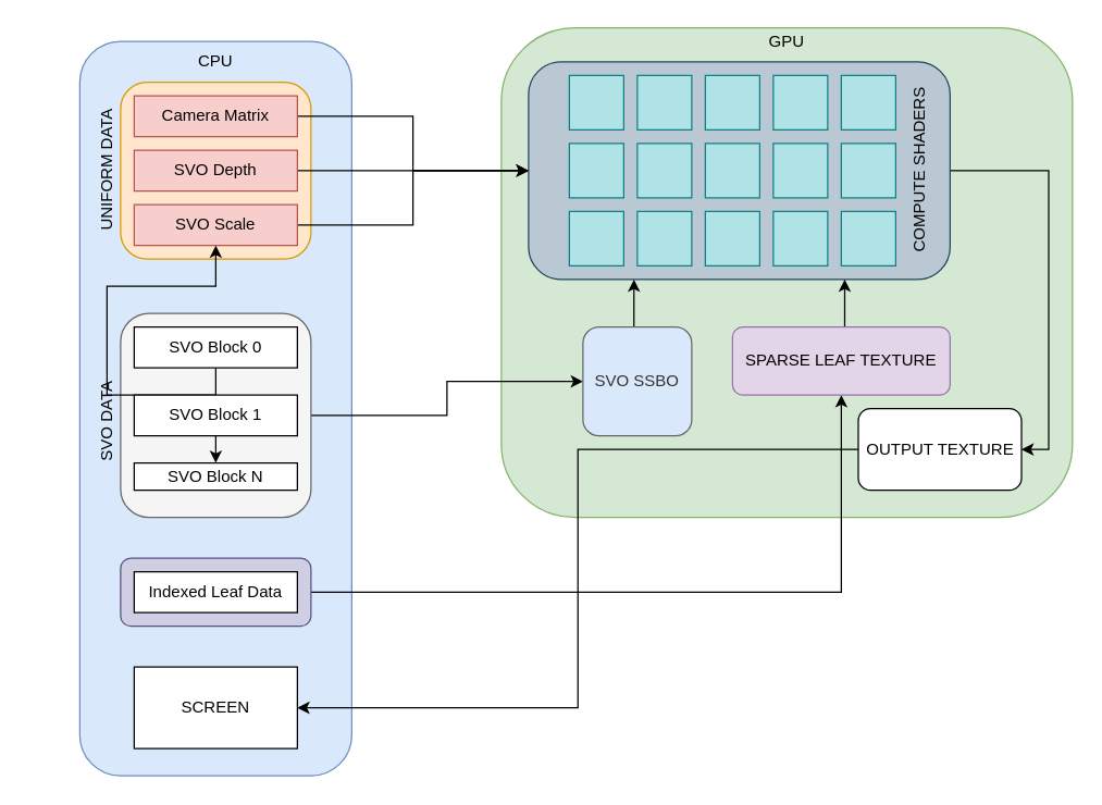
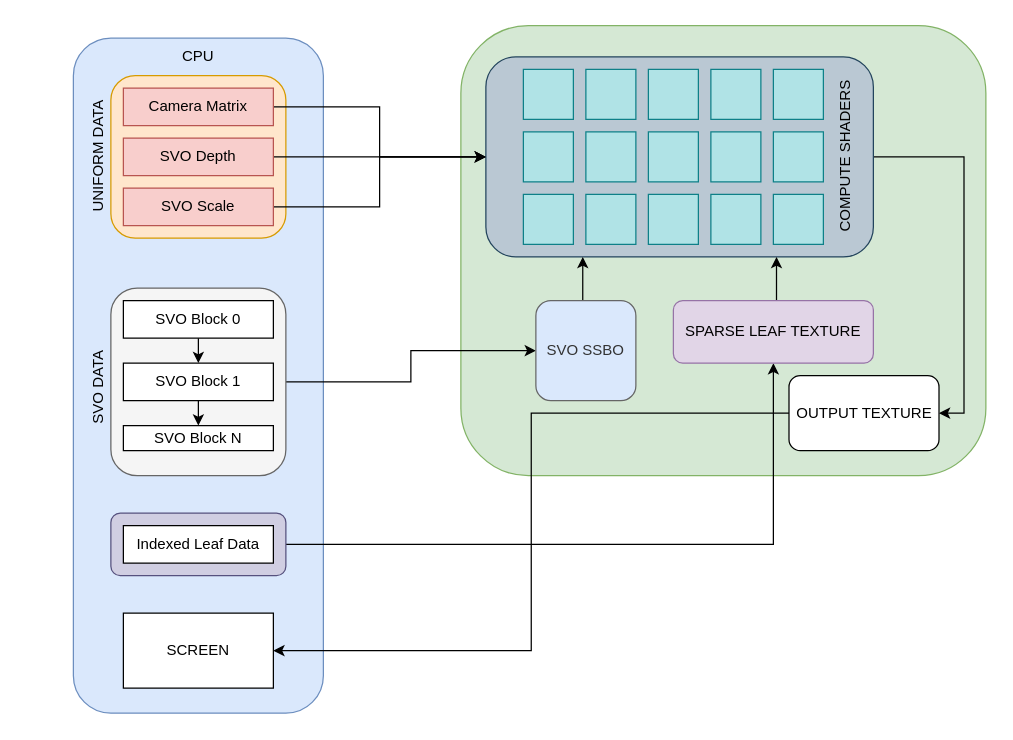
  <mxCell id="0" />
  <mxCell id="1" parent="0" />
  <mxCell id="2" value="" style="rounded=1;whiteSpace=wrap;html=1;fillColor=#d5e8d4;strokeColor=#82b366;" vertex="1" parent="1"><mxGeometry x="368" y="20" width="420" height="360" as="geometry" /></mxCell>
  <mxCell id="3" style="edgeStyle=orthogonalEdgeStyle;rounded=0;orthogonalLoop=1;jettySize=auto;html=1;exitX=1;exitY=0.5;exitDx=0;exitDy=0;entryX=1;entryY=0.5;entryDx=0;entryDy=0;" edge="1" parent="1" source="4" target="47"><mxGeometry relative="1" as="geometry" /></mxCell>
  <mxCell id="4" value="" style="rounded=1;whiteSpace=wrap;html=1;fillColor=#bac8d3;strokeColor=#23445d;" vertex="1" parent="1"><mxGeometry x="388" y="45" width="310" height="160" as="geometry" /></mxCell>
  <mxCell id="5" value="" style="rounded=1;whiteSpace=wrap;html=1;fillColor=#dae8fc;strokeColor=#6c8ebf;" vertex="1" parent="1"><mxGeometry x="58" y="30" width="200" height="540" as="geometry" /></mxCell>
  <mxCell id="6" value="" style="rounded=1;whiteSpace=wrap;html=1;fillColor=#ffe6cc;strokeColor=#d79b00;" vertex="1" parent="1"><mxGeometry x="88" y="60" width="140" height="130" as="geometry" /></mxCell>
  <mxCell id="7" style="edgeStyle=orthogonalEdgeStyle;rounded=0;orthogonalLoop=1;jettySize=auto;html=1;exitX=1;exitY=0.5;exitDx=0;exitDy=0;entryX=0;entryY=0.5;entryDx=0;entryDy=0;" edge="1" parent="1" source="8" target="4"><mxGeometry relative="1" as="geometry" /></mxCell>
  <mxCell id="8" value="Camera Matrix" style="rounded=0;whiteSpace=wrap;html=1;fillColor=#f8cecc;strokeColor=#b85450;" vertex="1" parent="1"><mxGeometry x="98" y="70" width="120" height="30" as="geometry" /></mxCell>
  <mxCell id="9" style="edgeStyle=orthogonalEdgeStyle;rounded=0;orthogonalLoop=1;jettySize=auto;html=1;exitX=1;exitY=0.5;exitDx=0;exitDy=0;entryX=0;entryY=0.5;entryDx=0;entryDy=0;" edge="1" parent="1" source="10" target="4"><mxGeometry relative="1" as="geometry" /></mxCell>
  <mxCell id="10" value="SVO Depth" style="rounded=0;whiteSpace=wrap;html=1;fillColor=#f8cecc;strokeColor=#b85450;" vertex="1" parent="1"><mxGeometry x="98" y="110" width="120" height="30" as="geometry" /></mxCell>
  <mxCell id="11" style="edgeStyle=orthogonalEdgeStyle;rounded=0;orthogonalLoop=1;jettySize=auto;html=1;exitX=1;exitY=0.5;exitDx=0;exitDy=0;entryX=0;entryY=0.5;entryDx=0;entryDy=0;" edge="1" parent="1" source="12" target="4"><mxGeometry relative="1" as="geometry" /></mxCell>
  <mxCell id="12" value="SVO Scale" style="rounded=0;whiteSpace=wrap;html=1;fillColor=#f8cecc;strokeColor=#b85450;" vertex="1" parent="1"><mxGeometry x="98" y="150" width="120" height="30" as="geometry" /></mxCell>
  <mxCell id="13" value="UNIFORM DATA" style="text;html=1;strokeColor=none;fillColor=none;align=center;verticalAlign=middle;whiteSpace=wrap;rounded=0;rotation=270;" vertex="1" parent="1"><mxGeometry x="20.5" y="115" width="115" height="20" as="geometry" /></mxCell>
  <mxCell id="14" style="edgeStyle=orthogonalEdgeStyle;rounded=0;orthogonalLoop=1;jettySize=auto;html=1;exitX=1;exitY=0.5;exitDx=0;exitDy=0;entryX=0;entryY=0.5;entryDx=0;entryDy=0;" edge="1" parent="1" source="15" target="27"><mxGeometry relative="1" as="geometry" /></mxCell>
  <mxCell id="15" value="" style="rounded=1;whiteSpace=wrap;html=1;fillColor=#f5f5f5;strokeColor=#666666;fontColor=#333333;" vertex="1" parent="1"><mxGeometry x="88" y="230" width="140" height="150" as="geometry" /></mxCell>
- <mxCell id="16" style="edgeStyle=orthogonalEdgeStyle;rounded=0;orthogonalLoop=1;jettySize=auto;html=1;exitX=0.5;exitY=1;exitDx=0;exitDy=0;" edge="1" parent="1" source="17" target="12"><mxGeometry relative="1" as="geometry" /></mxCell>
+ <mxCell id="16" style="edgeStyle=orthogonalEdgeStyle;rounded=0;orthogonalLoop=1;jettySize=auto;html=1;exitX=0.5;exitY=1;exitDx=0;exitDy=0;entryX=0.5;entryY=0;entryDx=0;entryDy=0;" edge="1" parent="1" source="17" target="19"><mxGeometry relative="1" as="geometry" /></mxCell>
  <mxCell id="17" value="SVO Block 0" style="rounded=0;whiteSpace=wrap;html=1;" vertex="1" parent="1"><mxGeometry x="98" y="240" width="120" height="30" as="geometry" /></mxCell>
  <mxCell id="18" style="edgeStyle=orthogonalEdgeStyle;rounded=0;orthogonalLoop=1;jettySize=auto;html=1;exitX=0.5;exitY=1;exitDx=0;exitDy=0;entryX=0.5;entryY=0;entryDx=0;entryDy=0;" edge="1" parent="1" source="19" target="20"><mxGeometry relative="1" as="geometry" /></mxCell>
  <mxCell id="19" value="SVO Block 1" style="rounded=0;whiteSpace=wrap;html=1;" vertex="1" parent="1"><mxGeometry x="98" y="290" width="120" height="30" as="geometry" /></mxCell>
  <mxCell id="20" value="SVO Block N" style="rounded=0;whiteSpace=wrap;html=1;" vertex="1" parent="1"><mxGeometry x="98" y="340" width="120" height="20" as="geometry" /></mxCell>
  <mxCell id="21" value="SVO DATA" style="text;html=1;strokeColor=none;fillColor=none;align=center;verticalAlign=middle;whiteSpace=wrap;rounded=0;rotation=270;" vertex="1" parent="1"><mxGeometry x="20.5" y="300" width="115" height="20" as="geometry" /></mxCell>
  <mxCell id="22" style="edgeStyle=orthogonalEdgeStyle;rounded=0;orthogonalLoop=1;jettySize=auto;html=1;exitX=1;exitY=0.5;exitDx=0;exitDy=0;" edge="1" parent="1" source="23" target="29"><mxGeometry relative="1" as="geometry" /></mxCell>
  <mxCell id="23" value="" style="rounded=1;whiteSpace=wrap;html=1;fillColor=#d0cee2;strokeColor=#56517e;" vertex="1" parent="1"><mxGeometry x="88" y="410" width="140" height="50" as="geometry" /></mxCell>
  <mxCell id="24" value="Indexed Leaf Data" style="rounded=0;whiteSpace=wrap;html=1;" vertex="1" parent="1"><mxGeometry x="98" y="420" width="120" height="30" as="geometry" /></mxCell>
  <mxCell id="25" value="CPU" style="text;html=1;strokeColor=none;fillColor=none;align=center;verticalAlign=middle;whiteSpace=wrap;rounded=0;" vertex="1" parent="1"><mxGeometry x="138" y="35" width="40" height="20" as="geometry" /></mxCell>
  <mxCell id="26" style="edgeStyle=orthogonalEdgeStyle;rounded=0;orthogonalLoop=1;jettySize=auto;html=1;exitX=0.5;exitY=0;exitDx=0;exitDy=0;entryX=0.25;entryY=1;entryDx=0;entryDy=0;" edge="1" parent="1" source="27" target="4"><mxGeometry relative="1" as="geometry" /></mxCell>
  <mxCell id="27" value="SVO SSBO" style="rounded=1;whiteSpace=wrap;html=1;fillColor=#dae8fc;strokeColor=#666666;fontColor=#333333;" vertex="1" parent="1"><mxGeometry x="428" y="240" width="80" height="80" as="geometry" /></mxCell>
  <mxCell id="28" style="edgeStyle=orthogonalEdgeStyle;rounded=0;orthogonalLoop=1;jettySize=auto;html=1;exitX=0.5;exitY=0;exitDx=0;exitDy=0;entryX=0.75;entryY=1;entryDx=0;entryDy=0;" edge="1" parent="1" source="29" target="4"><mxGeometry relative="1" as="geometry" /></mxCell>
  <mxCell id="29" value="SPARSE LEAF TEXTURE" style="rounded=1;whiteSpace=wrap;html=1;fillColor=#e1d5e7;strokeColor=#9673a6;" vertex="1" parent="1"><mxGeometry x="538" y="240" width="160" height="50" as="geometry" /></mxCell>
  <mxCell id="30" value="COMPUTE SHADERS" style="text;html=1;strokeColor=none;fillColor=none;align=center;verticalAlign=middle;whiteSpace=wrap;rounded=0;rotation=270;" vertex="1" parent="1"><mxGeometry x="600.5" y="115" width="150" height="20" as="geometry" /></mxCell>
  <mxCell id="31" value="" style="whiteSpace=wrap;html=1;aspect=fixed;fillColor=#b0e3e6;strokeColor=#0e8088;" vertex="1" parent="1"><mxGeometry x="418" y="55" width="40" height="40" as="geometry" /></mxCell>
  <mxCell id="32" value="" style="whiteSpace=wrap;html=1;aspect=fixed;fillColor=#b0e3e6;strokeColor=#0e8088;" vertex="1" parent="1"><mxGeometry x="468" y="55" width="40" height="40" as="geometry" /></mxCell>
  <mxCell id="33" value="" style="whiteSpace=wrap;html=1;aspect=fixed;fillColor=#b0e3e6;strokeColor=#0e8088;" vertex="1" parent="1"><mxGeometry x="518" y="55" width="40" height="40" as="geometry" /></mxCell>
  <mxCell id="34" value="" style="whiteSpace=wrap;html=1;aspect=fixed;fillColor=#b0e3e6;strokeColor=#0e8088;" vertex="1" parent="1"><mxGeometry x="568" y="55" width="40" height="40" as="geometry" /></mxCell>
  <mxCell id="35" value="" style="whiteSpace=wrap;html=1;aspect=fixed;fillColor=#b0e3e6;strokeColor=#0e8088;" vertex="1" parent="1"><mxGeometry x="618" y="55" width="40" height="40" as="geometry" /></mxCell>
  <mxCell id="36" value="" style="whiteSpace=wrap;html=1;aspect=fixed;fillColor=#b0e3e6;strokeColor=#0e8088;" vertex="1" parent="1"><mxGeometry x="418" y="105" width="40" height="40" as="geometry" /></mxCell>
  <mxCell id="37" value="" style="whiteSpace=wrap;html=1;aspect=fixed;fillColor=#b0e3e6;strokeColor=#0e8088;" vertex="1" parent="1"><mxGeometry x="468" y="105" width="40" height="40" as="geometry" /></mxCell>
  <mxCell id="38" value="" style="whiteSpace=wrap;html=1;aspect=fixed;fillColor=#b0e3e6;strokeColor=#0e8088;" vertex="1" parent="1"><mxGeometry x="518" y="105" width="40" height="40" as="geometry" /></mxCell>
  <mxCell id="39" value="" style="whiteSpace=wrap;html=1;aspect=fixed;fillColor=#b0e3e6;strokeColor=#0e8088;" vertex="1" parent="1"><mxGeometry x="568" y="105" width="40" height="40" as="geometry" /></mxCell>
  <mxCell id="40" value="" style="whiteSpace=wrap;html=1;aspect=fixed;fillColor=#b0e3e6;strokeColor=#0e8088;" vertex="1" parent="1"><mxGeometry x="618" y="105" width="40" height="40" as="geometry" /></mxCell>
  <mxCell id="41" value="" style="whiteSpace=wrap;html=1;aspect=fixed;fillColor=#b0e3e6;strokeColor=#0e8088;" vertex="1" parent="1"><mxGeometry x="418" y="155" width="40" height="40" as="geometry" /></mxCell>
  <mxCell id="42" value="" style="whiteSpace=wrap;html=1;aspect=fixed;fillColor=#b0e3e6;strokeColor=#0e8088;" vertex="1" parent="1"><mxGeometry x="468" y="155" width="40" height="40" as="geometry" /></mxCell>
  <mxCell id="43" value="" style="whiteSpace=wrap;html=1;aspect=fixed;fillColor=#b0e3e6;strokeColor=#0e8088;" vertex="1" parent="1"><mxGeometry x="518" y="155" width="40" height="40" as="geometry" /></mxCell>
  <mxCell id="44" value="" style="whiteSpace=wrap;html=1;aspect=fixed;fillColor=#b0e3e6;strokeColor=#0e8088;" vertex="1" parent="1"><mxGeometry x="568" y="155" width="40" height="40" as="geometry" /></mxCell>
  <mxCell id="45" value="" style="whiteSpace=wrap;html=1;aspect=fixed;fillColor=#b0e3e6;strokeColor=#0e8088;" vertex="1" parent="1"><mxGeometry x="618" y="155" width="40" height="40" as="geometry" /></mxCell>
  <mxCell id="46" style="edgeStyle=orthogonalEdgeStyle;rounded=0;orthogonalLoop=1;jettySize=auto;html=1;exitX=0;exitY=0.5;exitDx=0;exitDy=0;entryX=1;entryY=0.5;entryDx=0;entryDy=0;" edge="1" parent="1" source="47" target="48"><mxGeometry relative="1" as="geometry" /></mxCell>
  <mxCell id="47" value="OUTPUT TEXTURE" style="rounded=1;whiteSpace=wrap;html=1;" vertex="1" parent="1"><mxGeometry x="630.5" y="300" width="120" height="60" as="geometry" /></mxCell>
  <mxCell id="48" value="SCREEN" style="rounded=0;whiteSpace=wrap;html=1;" vertex="1" parent="1"><mxGeometry x="98" y="490" width="120" height="60" as="geometry" /></mxCell>
- <mxCell id="49" value="GPU" style="text;html=1;strokeColor=none;fillColor=none;align=center;verticalAlign=middle;whiteSpace=wrap;rounded=0;" vertex="1" parent="1"><mxGeometry x="558" y="20" width="40" height="20" as="geometry" /></mxCell>
